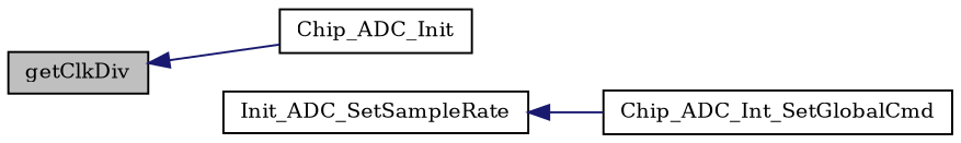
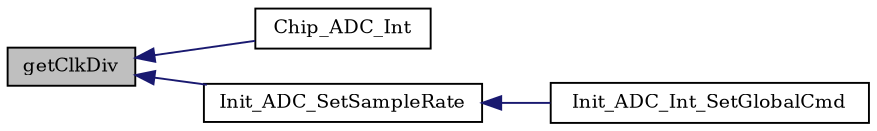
  digraph {
    fontname="DejaVu Serif"
    rankdir=LR
    node [color=black fillcolor=white fontname="DejaVu Serif" fontsize=10 shape=record style=filled]
    edge [color=midnightblue dir=back fontname="DejaVu Serif" fontsize=10 labelfontname=FreeSans labelfontsize=10 style=solid]
    n1 [fillcolor=grey75 fontcolor=black height=0.2 label=getClkDiv width=0.4]
-   n2 [height=0.2 label=Chip_ADC_Init width=0.4]
+   n2 [height=0.2 label=Chip_ADC_Int width=0.4]
    n3 [height=0.2 label=Init_ADC_SetSampleRate width=0.4]
-   n4 [height=0.2 label=Chip_ADC_Int_SetGlobalCmd width=0.4]
+   n4 [height=0.2 label=Init_ADC_Int_SetGlobalCmd width=0.4]
    n1 -> n2
+   n1 -> n3
    n3 -> n4
  }
